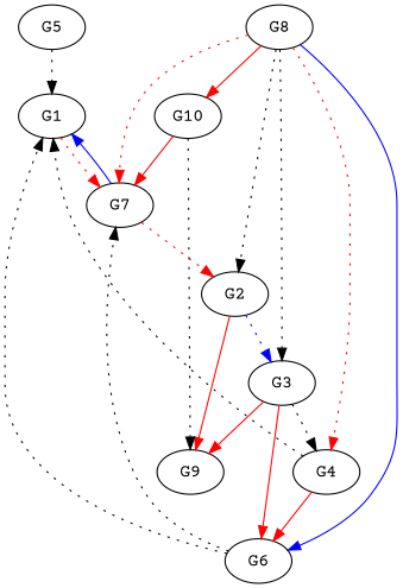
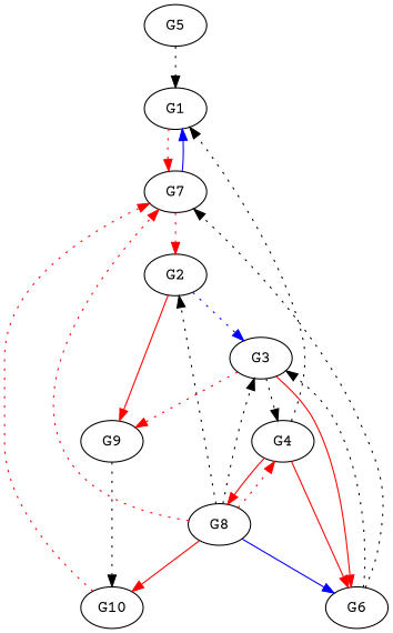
  digraph {
    fontname="Courier Prime"
    node [fontname="Courier Prime"]
    edge [color=red fontname="Courier Prime" style=dotted]
    n1 [label=G1]
    n2 [label=G7]
    n3 [label=G2]
    n4 [label=G3]
    n5 [label=G9]
    n6 [label=G4]
    n7 [label=G6]
    n8 [label=G8]
    n9 [label=G5]
    n10 [label=G10]
    n1 -> n2
    n2 -> n1 [color=blue style=""]
    n2 -> n3
    n3 -> n4 [color=blue]
    n3 -> n5 [style=""]
-   n4 -> n5 [style=""]
+   n4 -> n5
    n4 -> n6 [color=""]
    n4 -> n7 [style=""]
    n6 -> n1 [color=""]
    n6 -> n7 [style=""]
+   n6 -> n8 [style=""]
    n7 -> n2 [color=""]
-   n7 -> n1 [color=""]
+   n7 -> n4 [color=""]
    n8 -> n2
    n8 -> n3 [color=""]
    n8 -> n4 [color=""]
    n8 -> n6
    n8 -> n7 [color=blue style=""]
    n8 -> n10 [style=""]
    n9 -> n1 [color=""]
-   n10 -> n2 [style=""]
-   n10 -> n5 [color=""]
+   n10 -> n2
+   n5 -> n10 [color=""]
  }
